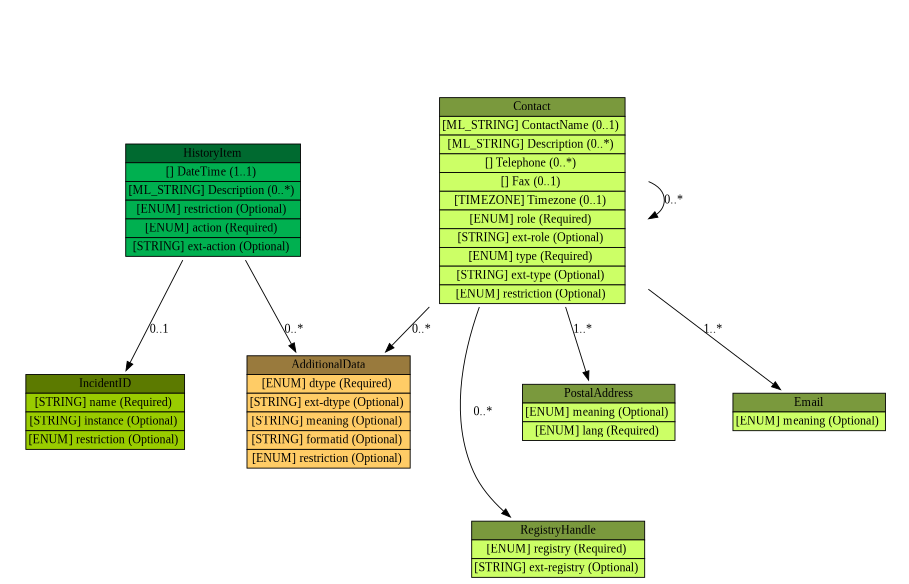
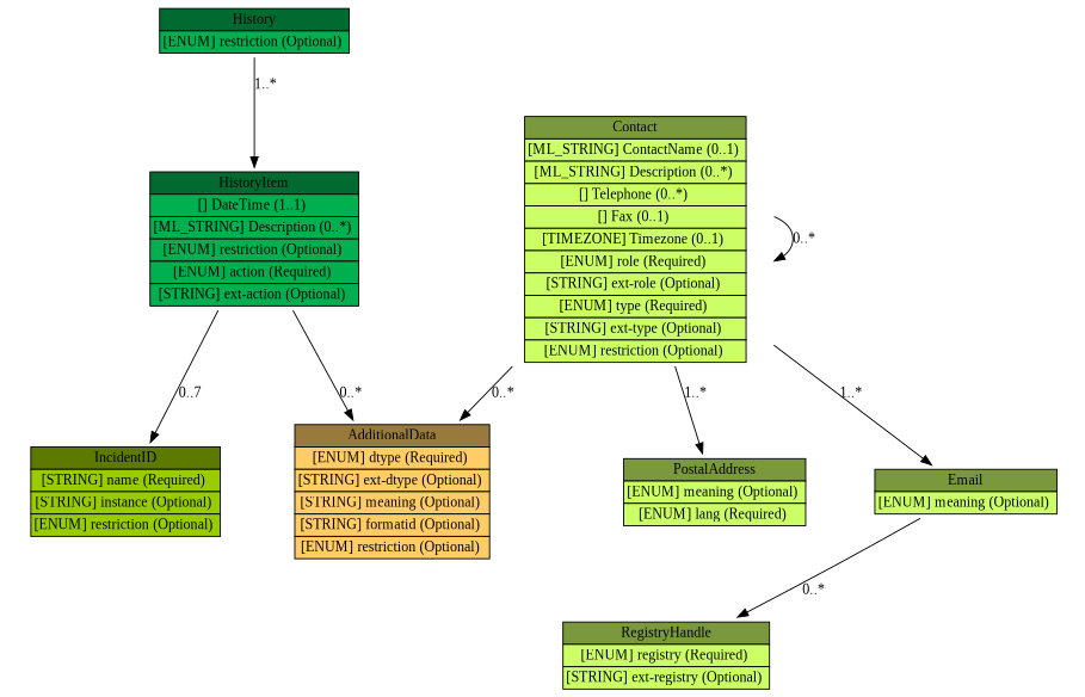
  digraph {
    fontname="Liberation Serif"
    rankdir=TB
    node [fontname="Liberation Serif" shape=plaintext]
    edge [fontname="Liberation Serif"]
+   n1 [height=0.68056 label=<<table BORDER="0" CELLBORDER="1" CELLSPACING="0"> <tr > <td BGCOLOR="#006a30" HREF="#" TITLE="The History class is a log of the significant events or actions performed by the involved parties during the course of handling the incident. ">History</td> </tr>" %<tr><td BGCOLOR="#00B050" HREF="#" TITLE="This attribute is defined in Section 3.2.">[ENUM] restriction (Optional) </td></tr>%</table>> width=3.1667]
    n2 [height=1.7917 label=<<table BORDER="0" CELLBORDER="1" CELLSPACING="0"> <tr > <td BGCOLOR="#006a30" HREF="#" TITLE="The HistoryItem class is an entry in the History (Section 3.11) log that documents a particular action or event that occurred in the course of handling the incident. The details of the entry are a free-form description, but each can be categorized with the type attribute. ">HistoryItem</td> </tr>" %<tr><td BGCOLOR="#00B050" HREF="#" TITLE="Timestamp of this entry in the history log (e.g., when the action described in the Description was taken).">[] DateTime (1..1) </td></tr>%<tr><td BGCOLOR="#00B050" HREF="#" TITLE="A free-form textual description of the action or event.">[ML_STRING] Description (0..*) </td></tr>%<tr><td BGCOLOR="#00B050" HREF="#" TITLE="This attribute has been defined in Section 3.2.">[ENUM] restriction (Optional) </td></tr>%<tr><td BGCOLOR="#00B050" HREF="#" TITLE="Classifies a performed action or occurrence documented in this history log entry.  As activity will likely have been instigated either through a previously conveyed expectation or internal investigation, this attribute is identical to the category attribute of the Expectation class.  The difference is only one of tense.  When an action is in this class, it has been completed.  See Section 3.13.">[ENUM] action (Required) </td></tr>%<tr><td BGCOLOR="#00B050" HREF="#" TITLE="A means by which to extend the action attribute.  See Section 5.1.">[STRING] ext-action (Optional) </td></tr>%</table>> width=3.3611]
    n3 [height=1.2361 label=<<table BORDER="0" CELLBORDER="1" CELLSPACING="0"> <tr > <td BGCOLOR="#5c7a00" HREF="#" TITLE="The IncidentID class represents an incident tracking number that is unique in the context of the CSIRT and identifies the activity characterized in an IODEF Document. This identifier would serve as an index into the CSIRT incident handling system. The combination of the name attribute and the string in the element content MUST be a globally unique identifier describing the activity. Documents generated by a given CSIRT MUST NOT reuse the same value unless they are referencing the same incident. ">IncidentID</td> </tr>" %<tr><td BGCOLOR="#99CC00" HREF="#" TITLE="An identifier describing the CSIRT that created the document.  In order to have a globally unique CSIRT name, the fully qualified domain name associated with the CSIRT MUST be used.">[STRING] name (Required) </td></tr>%<tr><td BGCOLOR="#99CC00" HREF="#" TITLE="An identifier referencing a subset of the named incident.">[STRING] instance (Optional) </td></tr>%<tr><td BGCOLOR="#99CC00" HREF="#" TITLE="This attribute has been defined in Section 3.2.">[ENUM] restriction (Optional) </td></tr>%</table>> width=3.1667]
    n4 [height=1.7917 label=<<table BORDER="0" CELLBORDER="1" CELLSPACING="0"> <tr > <td BGCOLOR="#997a3d" HREF="#" TITLE="The AdditionalData class serves as an extension mechanism for information not otherwise represented in the data model. For relatively simple information, atomic data types (e.g., integers, strings) are provided with a mechanism to annotate their meaning. The class can also be used to extend the data model (and the associated Schema) to support proprietary extensions by encapsulating entire XML documents conforming to another Schema (e.g., IDMEF). A detailed discussion for extending the data model and the schema can be found in Section 5. ">AdditionalData</td> </tr>" %<tr><td BGCOLOR="#FFCC66" HREF="#" TITLE="The data type of the element content.  The permitted values for this attribute are shown below.  The default value is &quot;string&quot;.">[ENUM] dtype (Required) </td></tr>%<tr><td BGCOLOR="#FFCC66" HREF="#" TITLE="A means by which to extend the dtype attribute.  See Section 5.1.">[STRING] ext-dtype (Optional) </td></tr>%<tr><td BGCOLOR="#FFCC66" HREF="#" TITLE="A free-form description of the element content.">[STRING] meaning (Optional) </td></tr>%<tr><td BGCOLOR="#FFCC66" HREF="#" TITLE="An identifier referencing the format and semantics of the element content.">[STRING] formatid (Optional) </td></tr>%<tr><td BGCOLOR="#FFCC66" HREF="#" TITLE="This attribute has been defined in Section 3.2.">[ENUM] restriction (Optional) </td></tr>%</table>> width=3.2778]
    n5 [height=3.1806 label=<<table BORDER="0" CELLBORDER="1" CELLSPACING="0"> <tr > <td BGCOLOR="#7a993d" HREF="#" TITLE="The Contact class describes contact information for organizations and personnel involved in the incident. This class allows for the naming of the involved party, specifying contact information for them, and identifying their role in the incident. ">Contact</td> </tr>" %<tr><td BGCOLOR="#CCFF66" HREF="#" TITLE="The name of the contact.  The contact may either be an organization or a person.  The type attribute disambiguates the semantics.">[ML_STRING] ContactName (0..1) </td></tr>%<tr><td BGCOLOR="#CCFF66" HREF="#" TITLE="A free-form description of this contact.  In the case of a person, this is often the organizational title of the individual.">[ML_STRING] Description (0..*) </td></tr>%<tr><td BGCOLOR="#CCFF66" HREF="#" TITLE="The telephone number of the contact.">[] Telephone (0..*) </td></tr>%<tr><td BGCOLOR="#CCFF66" HREF="#" TITLE="The facsimile telephone number of the contact.">[] Fax (0..1) </td></tr>%<tr><td BGCOLOR="#CCFF66" HREF="#" TITLE="The timezone in which the contact resides formatted according to Section 2.9.">[TIMEZONE] Timezone (0..1) </td></tr>%<tr><td BGCOLOR="#CCFF66" HREF="#" TITLE="Indicates the role the contact fulfills.  This attribute is defined as an enumerated list:">[ENUM] role (Required) </td></tr>%<tr><td BGCOLOR="#CCFF66" HREF="#" TITLE="A means by which to extend the role attribute. See Section 5.1.">[STRING] ext-role (Optional) </td></tr>%<tr><td BGCOLOR="#CCFF66" HREF="#" TITLE="Indicates the type of contact being described. This attribute is defined as an enumerated list:">[ENUM] type (Required) </td></tr>%<tr><td BGCOLOR="#CCFF66" HREF="#" TITLE="A means by which to extend the type attribute. See Section 5.1.">[STRING] ext-type (Optional) </td></tr>%<tr><td BGCOLOR="#CCFF66" HREF="#" TITLE="This attribute is defined in Section 3.2.">[ENUM] restriction (Optional) </td></tr>%</table>> width=3.6111]
    n6 [height=0.95833 label=<<table BORDER="0" CELLBORDER="1" CELLSPACING="0"> <tr > <td BGCOLOR="#7a993d" HREF="#" TITLE="The RegistryHandle class represents a handle into an Internet registry or community-specific database. The handle is specified in the element content and the type attribute specifies the database. ">RegistryHandle</td> </tr>" %<tr><td BGCOLOR="#CCFF66" HREF="#" TITLE="The database to which the handle belongs.  The default value is &#39;local&#39;.  The possible values are:">[ENUM] registry (Required) </td></tr>%<tr><td BGCOLOR="#CCFF66" HREF="#" TITLE="A means by which to extend the registry attribute.  See Section 5.1.">[STRING] ext-registry (Optional) </td></tr>%</table>> width=3.5]
    n7 [height=0.95833 label=<<table BORDER="0" CELLBORDER="1" CELLSPACING="0"> <tr > <td BGCOLOR="#7a993d" HREF="#" TITLE="The PostalAddress class specifies a postal address formatted according to the POSTAL data type (Section 2.11). ">PostalAddress</td> </tr>" %<tr><td BGCOLOR="#CCFF66" HREF="#" TITLE="A free-form description of the element content.">[ENUM] meaning (Optional) </td></tr>%<tr><td BGCOLOR="#CCFF66" HREF="#" TITLE="A valid language code per RFC 4646 [7] constrained by the definition of &quot;xs:language&quot;.  The interpretation of this code is described in Section 6.">[ENUM] lang (Required) </td></tr>%</table>> width=3.0278]
    n8 [height=0.68056 label=<<table BORDER="0" CELLBORDER="1" CELLSPACING="0"> <tr > <td BGCOLOR="#7a993d" HREF="#" TITLE="The Email class specifies an email address formatted according to EMAIL data type (Section 2.14). ">Email</td> </tr>" %<tr><td BGCOLOR="#CCFF66" HREF="#" TITLE="A free-form description of the element content (e.g., hours of coverage for a given number).">[ENUM] meaning (Optional) </td></tr>%</table>> width=3.0278]
-   n2 -> n3 [label="0..1"]
+   n1 -> n2 [label="1..*"]
+   n2 -> n3 [label="0..7"]
    n2 -> n4 [label="0..*"]
    n5 -> n4 [label="0..*"]
    n5 -> n5 [label="0..*"]
-   n5 -> n6 [label="0..*"]
+   n8 -> n6 [label="0..*"]
    n5 -> n7 [label="1..*"]
    n5 -> n8 [label="1..*"]
  }
